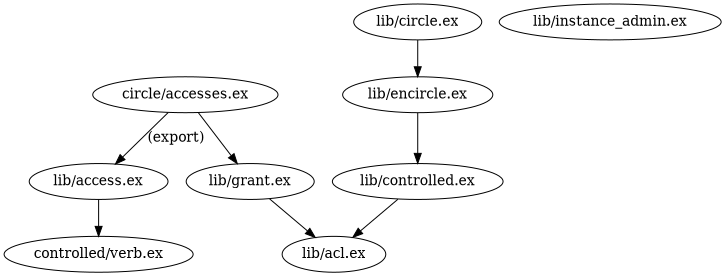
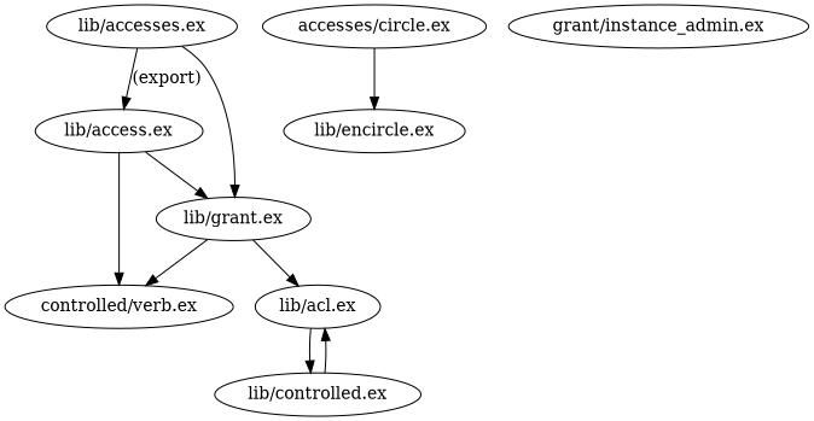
  digraph {
    "lib/access.ex"
    "lib/grant.ex"
    n3 [label="controlled/verb.ex"]
    "lib/acl.ex"
    "lib/controlled.ex"
-   "lib/accesses.ex" [label="circle/accesses.ex"]
-   "lib/circle.ex"
+   "lib/accesses.ex"
+   "lib/circle.ex" [label="accesses/circle.ex"]
    "lib/encircle.ex"
-   "lib/instance_admin.ex"
+   "lib/instance_admin.ex" [label="grant/instance_admin.ex"]
+   "lib/access.ex" -> "lib/grant.ex"
    "lib/access.ex" -> n3
+   "lib/grant.ex" -> n3
    "lib/grant.ex" -> "lib/acl.ex"
-   "lib/encircle.ex" -> "lib/controlled.ex"
+   "lib/acl.ex" -> "lib/controlled.ex"
    "lib/controlled.ex" -> "lib/acl.ex"
    "lib/accesses.ex" -> "lib/access.ex" [label="(export)"]
    "lib/accesses.ex" -> "lib/grant.ex"
    "lib/circle.ex" -> "lib/encircle.ex"
  }
